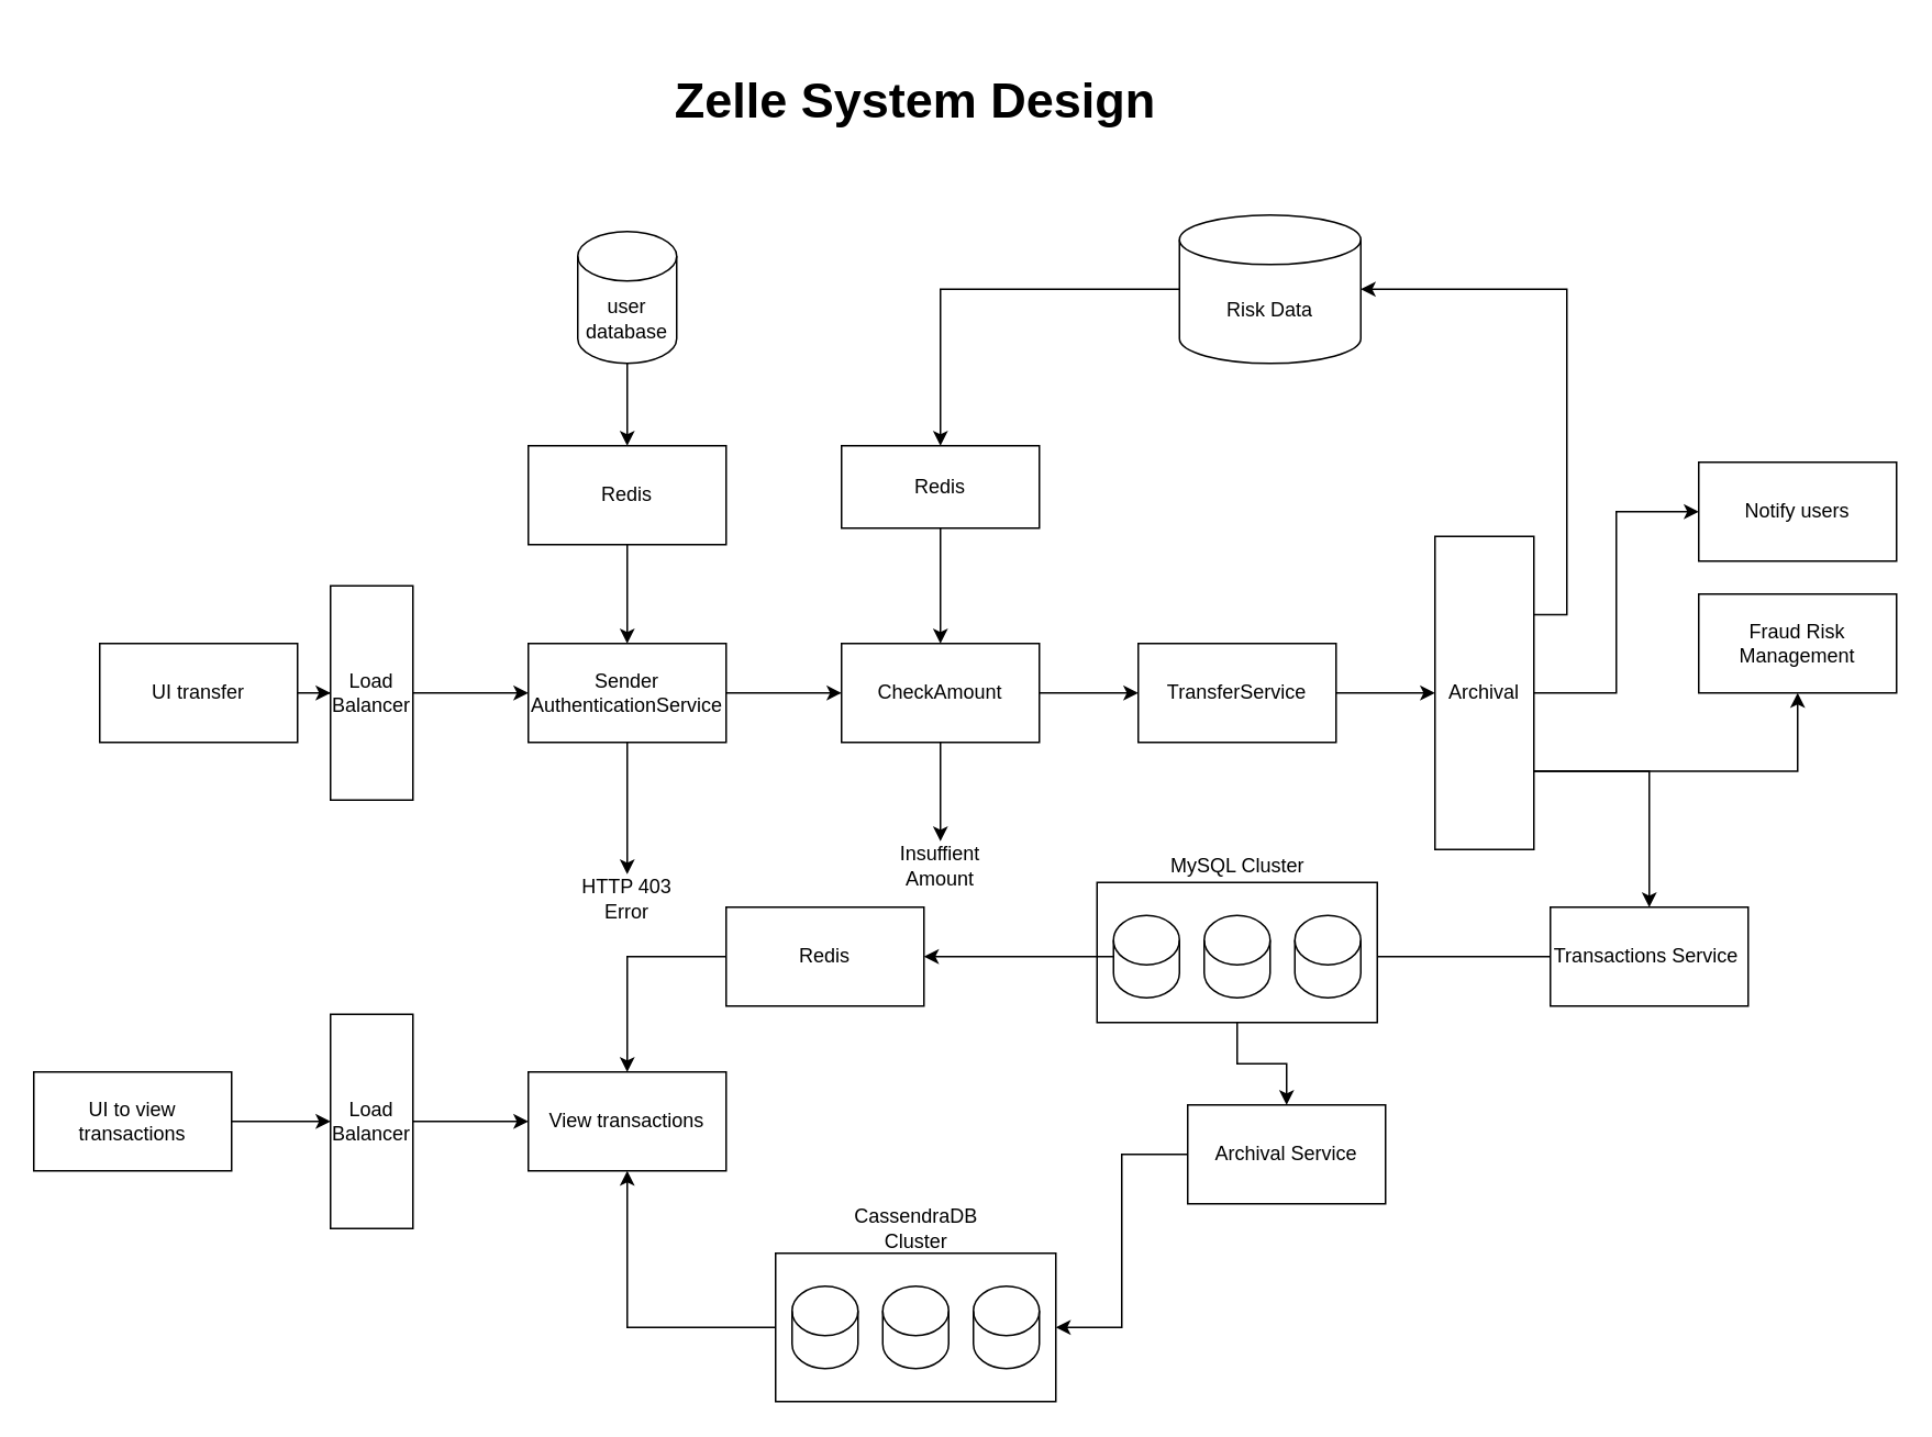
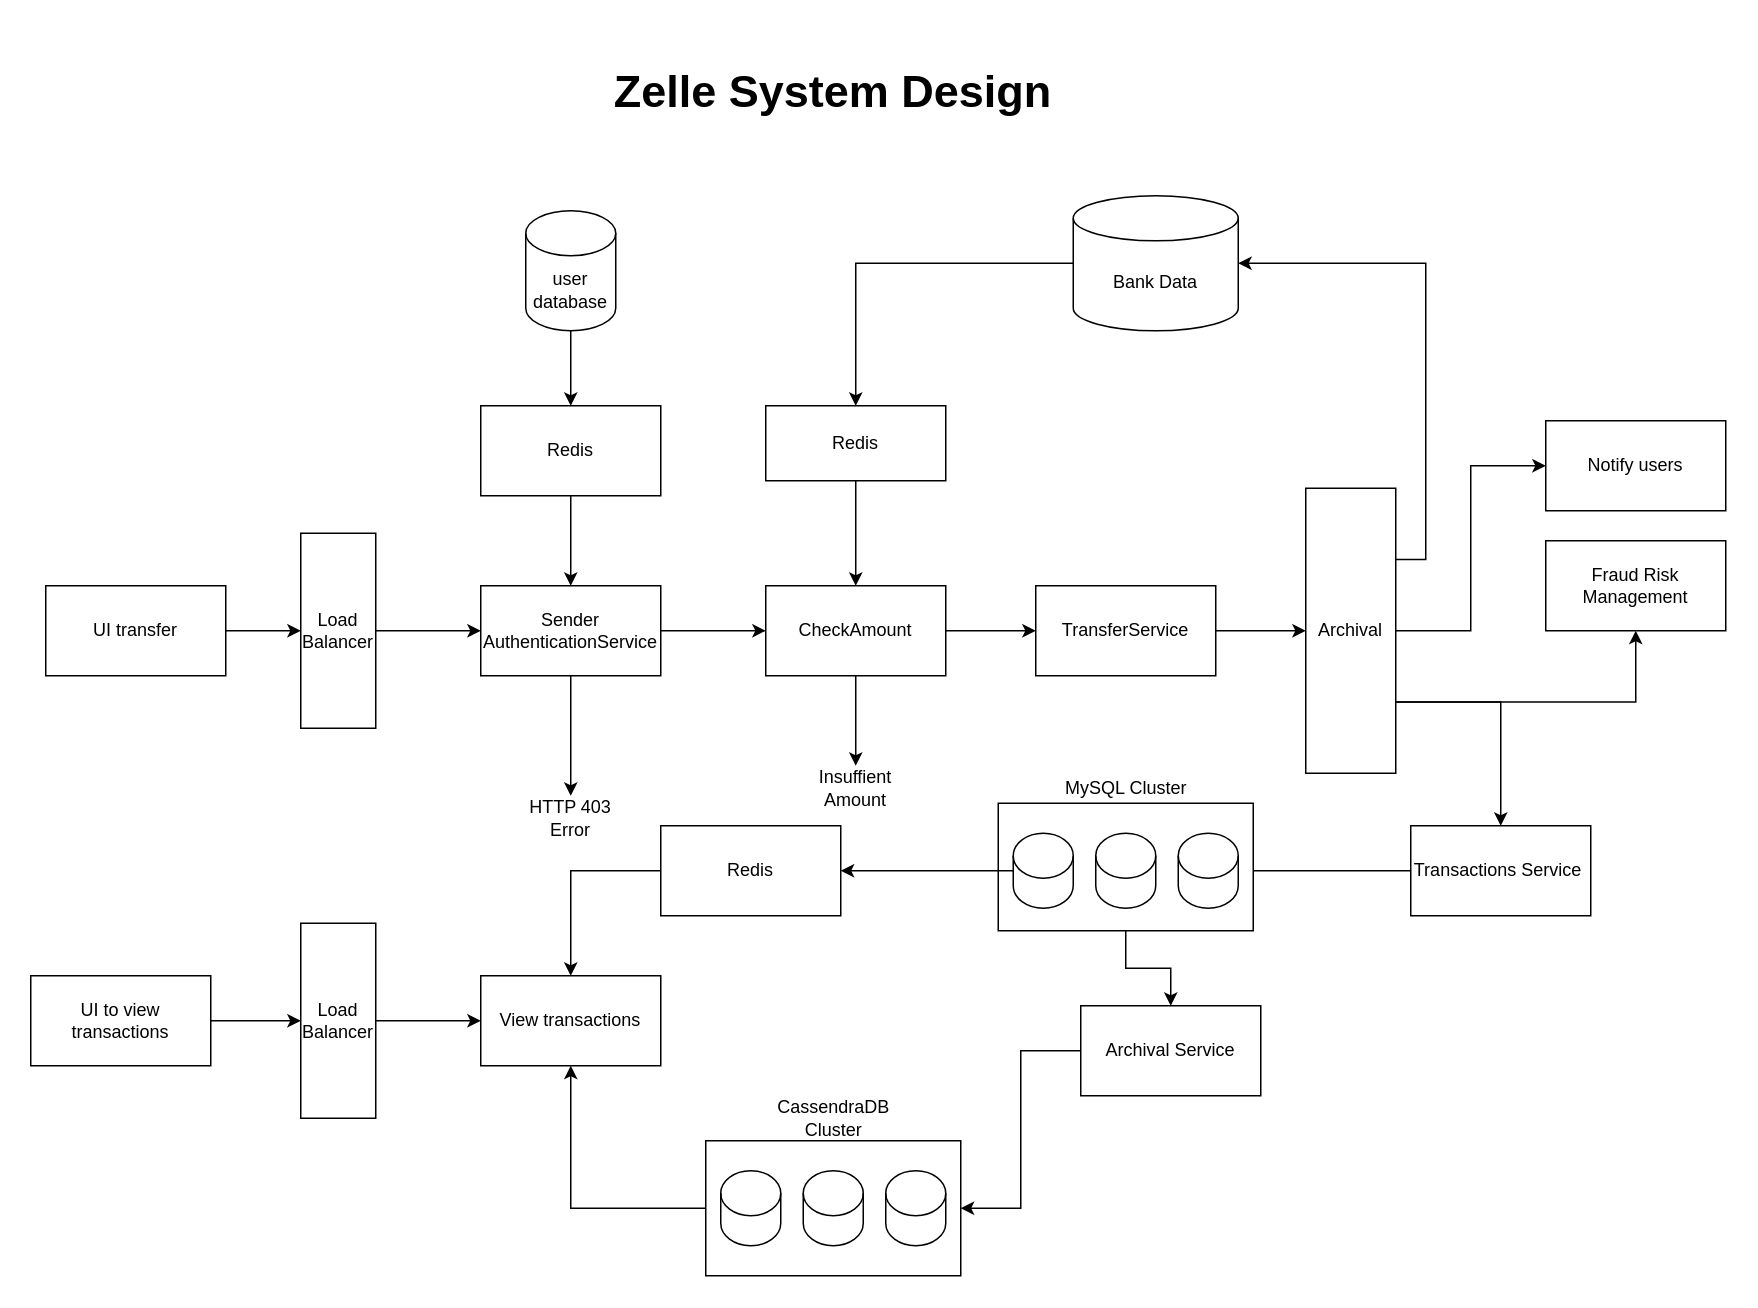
  <mxCell id="0" />
  <mxCell id="1" parent="0" />
  <mxCell id="2" style="edgeStyle=orthogonalEdgeStyle;rounded=0;orthogonalLoop=1;jettySize=auto;html=1;entryX=0;entryY=0.5;entryDx=0;entryDy=0;" edge="1" parent="1" source="3" target="52"><mxGeometry relative="1" as="geometry" /></mxCell>
- <mxCell id="3" value="UI transfer" style="rounded=0;whiteSpace=wrap;html=1;" vertex="1" parent="1"><mxGeometry x="60" y="390" width="120" height="60" as="geometry" /></mxCell>
+ <mxCell id="3" value="UI transfer" style="rounded=0;whiteSpace=wrap;html=1;" vertex="1" parent="1"><mxGeometry y="390" width="120" height="60" as="geometry" x="30" /></mxCell>
  <mxCell id="4" value="" style="edgeStyle=orthogonalEdgeStyle;rounded=0;orthogonalLoop=1;jettySize=auto;html=1;" edge="1" parent="1" source="5" target="54"><mxGeometry relative="1" as="geometry" /></mxCell>
  <mxCell id="5" value="UI to view transactions" style="rounded=0;whiteSpace=wrap;html=1;" vertex="1" parent="1"><mxGeometry x="20" y="650" width="120" height="60" as="geometry" /></mxCell>
  <mxCell id="6" style="edgeStyle=orthogonalEdgeStyle;rounded=0;orthogonalLoop=1;jettySize=auto;html=1;" edge="1" parent="1" source="8"><mxGeometry relative="1" as="geometry"><mxPoint x="510" y="420" as="targetPoint" /></mxGeometry></mxCell>
  <mxCell id="7" value="" style="edgeStyle=orthogonalEdgeStyle;rounded=0;orthogonalLoop=1;jettySize=auto;html=1;" edge="1" parent="1" source="8"><mxGeometry relative="1" as="geometry"><mxPoint x="380" y="530" as="targetPoint" /></mxGeometry></mxCell>
  <mxCell id="8" value="Sender&lt;div&gt;AuthenticationService&lt;/div&gt;" style="rounded=0;whiteSpace=wrap;html=1;" vertex="1" parent="1"><mxGeometry x="320" y="390" width="120" height="60" as="geometry" /></mxCell>
  <mxCell id="9" value="" style="edgeStyle=orthogonalEdgeStyle;rounded=0;orthogonalLoop=1;jettySize=auto;html=1;" edge="1" parent="1" source="10" target="12"><mxGeometry relative="1" as="geometry" /></mxCell>
  <mxCell id="10" value="user database" style="shape=cylinder3;whiteSpace=wrap;html=1;boundedLbl=1;backgroundOutline=1;size=15;" vertex="1" parent="1"><mxGeometry x="350" y="140" width="60" height="80" as="geometry" /></mxCell>
  <mxCell id="11" value="" style="edgeStyle=orthogonalEdgeStyle;rounded=0;orthogonalLoop=1;jettySize=auto;html=1;" edge="1" parent="1" source="12" target="8"><mxGeometry relative="1" as="geometry" /></mxCell>
  <mxCell id="12" value="Redis" style="rounded=0;whiteSpace=wrap;html=1;" vertex="1" parent="1"><mxGeometry x="320" y="270" width="120" height="60" as="geometry" /></mxCell>
  <mxCell id="13" value="HTTP 403 Error" style="text;html=1;align=center;verticalAlign=middle;whiteSpace=wrap;rounded=0;" vertex="1" parent="1"><mxGeometry x="340" y="530" width="80" height="30" as="geometry" /></mxCell>
  <mxCell id="14" style="edgeStyle=orthogonalEdgeStyle;rounded=0;orthogonalLoop=1;jettySize=auto;html=1;entryX=0;entryY=0.5;entryDx=0;entryDy=0;" edge="1" parent="1" source="16" target="27"><mxGeometry relative="1" as="geometry" /></mxCell>
  <mxCell id="15" value="" style="edgeStyle=orthogonalEdgeStyle;rounded=0;orthogonalLoop=1;jettySize=auto;html=1;" edge="1" parent="1" source="16" target="21"><mxGeometry relative="1" as="geometry" /></mxCell>
  <mxCell id="16" value="CheckAmount" style="rounded=0;whiteSpace=wrap;html=1;" vertex="1" parent="1"><mxGeometry x="510" y="390" width="120" height="60" as="geometry" /></mxCell>
  <mxCell id="17" value="" style="edgeStyle=orthogonalEdgeStyle;rounded=0;orthogonalLoop=1;jettySize=auto;html=1;" edge="1" parent="1" source="18" target="20"><mxGeometry relative="1" as="geometry" /></mxCell>
- <mxCell id="18" value="Risk Data" style="shape=cylinder3;whiteSpace=wrap;html=1;boundedLbl=1;backgroundOutline=1;size=15;" vertex="1" parent="1"><mxGeometry x="715" y="130" width="110" height="90" as="geometry" /></mxCell>
+ <mxCell id="18" value="Bank Data" style="shape=cylinder3;whiteSpace=wrap;html=1;boundedLbl=1;backgroundOutline=1;size=15;" vertex="1" parent="1"><mxGeometry x="715" y="130" width="110" height="90" as="geometry" /></mxCell>
  <mxCell id="19" style="edgeStyle=orthogonalEdgeStyle;rounded=0;orthogonalLoop=1;jettySize=auto;html=1;entryX=0.5;entryY=0;entryDx=0;entryDy=0;" edge="1" parent="1" source="20" target="16"><mxGeometry relative="1" as="geometry" /></mxCell>
  <mxCell id="20" value="Redis" style="rounded=0;whiteSpace=wrap;html=1;" vertex="1" parent="1"><mxGeometry x="510" y="270" width="120" height="50" as="geometry" /></mxCell>
  <mxCell id="21" value="Insuffient Amount" style="text;html=1;align=center;verticalAlign=middle;whiteSpace=wrap;rounded=0;" vertex="1" parent="1"><mxGeometry x="540" y="510" width="60" height="30" as="geometry" /></mxCell>
  <mxCell id="22" style="edgeStyle=orthogonalEdgeStyle;rounded=0;orthogonalLoop=1;jettySize=auto;html=1;exitX=1;exitY=0.5;exitDx=0;exitDy=0;" edge="1" parent="1" source="25" target="28"><mxGeometry relative="1" as="geometry"><mxPoint x="1020" y="420.143" as="targetPoint" /></mxGeometry></mxCell>
  <mxCell id="23" style="edgeStyle=orthogonalEdgeStyle;rounded=0;orthogonalLoop=1;jettySize=auto;html=1;exitX=1;exitY=0.75;exitDx=0;exitDy=0;entryX=0.5;entryY=1;entryDx=0;entryDy=0;" edge="1" parent="1" source="25" target="29"><mxGeometry relative="1" as="geometry" /></mxCell>
  <mxCell id="24" style="edgeStyle=orthogonalEdgeStyle;rounded=0;orthogonalLoop=1;jettySize=auto;html=1;exitX=1;exitY=0.75;exitDx=0;exitDy=0;" edge="1" parent="1" source="25" target="33"><mxGeometry relative="1" as="geometry"><mxPoint x="1060" y="580" as="targetPoint" /></mxGeometry></mxCell>
  <mxCell id="25" value="Archival" style="rounded=0;whiteSpace=wrap;html=1;" vertex="1" parent="1"><mxGeometry x="870" y="325" width="60" height="190" as="geometry" /></mxCell>
  <mxCell id="26" value="" style="edgeStyle=orthogonalEdgeStyle;rounded=0;orthogonalLoop=1;jettySize=auto;html=1;" edge="1" parent="1" source="27" target="25"><mxGeometry relative="1" as="geometry" /></mxCell>
  <mxCell id="27" value="TransferService" style="rounded=0;whiteSpace=wrap;html=1;" vertex="1" parent="1"><mxGeometry x="690" y="390" width="120" height="60" as="geometry" /></mxCell>
  <mxCell id="28" value="Notify users" style="rounded=0;whiteSpace=wrap;html=1;" vertex="1" parent="1"><mxGeometry x="1030" y="280.003" width="120" height="60" as="geometry" /></mxCell>
  <mxCell id="29" value="Fraud Risk Management" style="rounded=0;whiteSpace=wrap;html=1;" vertex="1" parent="1"><mxGeometry x="1030" y="360" width="120" height="60" as="geometry" /></mxCell>
  <mxCell id="30" value="View transactions" style="whiteSpace=wrap;html=1;rounded=0;" vertex="1" parent="1"><mxGeometry x="320" y="650" width="120" height="60" as="geometry" /></mxCell>
  <mxCell id="31" style="edgeStyle=orthogonalEdgeStyle;rounded=0;orthogonalLoop=1;jettySize=auto;html=1;exitX=1;exitY=0.25;exitDx=0;exitDy=0;entryX=1;entryY=0.5;entryDx=0;entryDy=0;entryPerimeter=0;" edge="1" parent="1" source="25" target="18"><mxGeometry relative="1" as="geometry" /></mxCell>
  <mxCell id="32" value="" style="edgeStyle=orthogonalEdgeStyle;rounded=0;orthogonalLoop=1;jettySize=auto;html=1;" edge="1" parent="1" source="33" target="38"><mxGeometry relative="1" as="geometry" /></mxCell>
  <mxCell id="33" value="Transactions Service&amp;nbsp;" style="rounded=0;whiteSpace=wrap;html=1;" vertex="1" parent="1"><mxGeometry x="940" y="550" width="120" height="60" as="geometry" /></mxCell>
  <mxCell id="34" style="edgeStyle=orthogonalEdgeStyle;rounded=0;orthogonalLoop=1;jettySize=auto;html=1;entryX=0.5;entryY=0;entryDx=0;entryDy=0;" edge="1" parent="1" source="35" target="44"><mxGeometry relative="1" as="geometry" /></mxCell>
  <mxCell id="35" value="" style="rounded=0;whiteSpace=wrap;html=1;" vertex="1" parent="1"><mxGeometry x="665" y="535" width="170" height="85" as="geometry" /></mxCell>
  <mxCell id="36" style="edgeStyle=orthogonalEdgeStyle;rounded=0;orthogonalLoop=1;jettySize=auto;html=1;entryX=1;entryY=0.5;entryDx=0;entryDy=0;" edge="1" parent="1" source="37" target="42"><mxGeometry relative="1" as="geometry" /></mxCell>
  <mxCell id="37" value="" style="shape=cylinder3;whiteSpace=wrap;html=1;boundedLbl=1;backgroundOutline=1;size=15;" vertex="1" parent="1"><mxGeometry x="675" y="555" width="40" height="50" as="geometry" /></mxCell>
  <mxCell id="38" value="" style="shape=cylinder3;whiteSpace=wrap;html=1;boundedLbl=1;backgroundOutline=1;size=15;" vertex="1" parent="1"><mxGeometry x="730" y="555" width="40" height="50" as="geometry" /></mxCell>
  <mxCell id="39" value="" style="shape=cylinder3;whiteSpace=wrap;html=1;boundedLbl=1;backgroundOutline=1;size=15;" vertex="1" parent="1"><mxGeometry x="785" y="555" width="40" height="50" as="geometry" /></mxCell>
  <mxCell id="40" value="MySQL Cluster" style="text;html=1;align=center;verticalAlign=middle;whiteSpace=wrap;rounded=0;" vertex="1" parent="1"><mxGeometry x="697.5" y="510" width="105" height="30" as="geometry" /></mxCell>
  <mxCell id="41" style="edgeStyle=orthogonalEdgeStyle;rounded=0;orthogonalLoop=1;jettySize=auto;html=1;exitX=0;exitY=0.5;exitDx=0;exitDy=0;entryX=0.5;entryY=0;entryDx=0;entryDy=0;" edge="1" parent="1" source="42" target="30"><mxGeometry relative="1" as="geometry" /></mxCell>
  <mxCell id="42" value="Redis" style="rounded=0;whiteSpace=wrap;html=1;" vertex="1" parent="1"><mxGeometry x="440" y="550" width="120" height="60" as="geometry" /></mxCell>
  <mxCell id="43" style="edgeStyle=orthogonalEdgeStyle;rounded=0;orthogonalLoop=1;jettySize=auto;html=1;entryX=1;entryY=0.5;entryDx=0;entryDy=0;" edge="1" parent="1" source="44" target="46"><mxGeometry relative="1" as="geometry" /></mxCell>
  <mxCell id="44" value="Archival Service" style="rounded=0;whiteSpace=wrap;html=1;" vertex="1" parent="1"><mxGeometry x="720" y="670" width="120" height="60" as="geometry" /></mxCell>
  <mxCell id="45" style="edgeStyle=orthogonalEdgeStyle;rounded=0;orthogonalLoop=1;jettySize=auto;html=1;entryX=0.5;entryY=1;entryDx=0;entryDy=0;" edge="1" parent="1" source="46" target="30"><mxGeometry relative="1" as="geometry" /></mxCell>
  <mxCell id="46" value="" style="rounded=0;whiteSpace=wrap;html=1;" vertex="1" parent="1"><mxGeometry x="470" y="760" width="170" height="90" as="geometry" /></mxCell>
  <mxCell id="47" value="" style="shape=cylinder3;whiteSpace=wrap;html=1;boundedLbl=1;backgroundOutline=1;size=15;" vertex="1" parent="1"><mxGeometry x="480" y="780" width="40" height="50" as="geometry" /></mxCell>
  <mxCell id="48" value="" style="shape=cylinder3;whiteSpace=wrap;html=1;boundedLbl=1;backgroundOutline=1;size=15;" vertex="1" parent="1"><mxGeometry x="535" y="780" width="40" height="50" as="geometry" /></mxCell>
  <mxCell id="49" value="" style="shape=cylinder3;whiteSpace=wrap;html=1;boundedLbl=1;backgroundOutline=1;size=15;" vertex="1" parent="1"><mxGeometry x="590" y="780" width="40" height="50" as="geometry" /></mxCell>
  <mxCell id="50" value="CassendraDB Cluster" style="text;html=1;align=center;verticalAlign=middle;whiteSpace=wrap;rounded=0;" vertex="1" parent="1"><mxGeometry x="502.5" y="730" width="105" height="30" as="geometry" /></mxCell>
  <mxCell id="51" style="edgeStyle=orthogonalEdgeStyle;rounded=0;orthogonalLoop=1;jettySize=auto;html=1;entryX=0;entryY=0.5;entryDx=0;entryDy=0;" edge="1" parent="1" source="52" target="8"><mxGeometry relative="1" as="geometry" /></mxCell>
  <mxCell id="52" value="Load Balancer" style="rounded=0;whiteSpace=wrap;html=1;" vertex="1" parent="1"><mxGeometry x="200" y="355" width="50" height="130" as="geometry" /></mxCell>
  <mxCell id="53" style="edgeStyle=orthogonalEdgeStyle;rounded=0;orthogonalLoop=1;jettySize=auto;html=1;entryX=0;entryY=0.5;entryDx=0;entryDy=0;" edge="1" parent="1" source="54" target="30"><mxGeometry relative="1" as="geometry" /></mxCell>
  <mxCell id="54" value="Load Balancer" style="rounded=0;whiteSpace=wrap;html=1;" vertex="1" parent="1"><mxGeometry x="200" y="615" width="50" height="130" as="geometry" /></mxCell>
  <mxCell id="55" value="Zelle System Design" style="text;html=1;align=center;verticalAlign=middle;whiteSpace=wrap;rounded=0;fillColor=none;fontStyle=1;labelBackgroundColor=none;textShadow=0;labelBorderColor=none;fontSize=30;" vertex="1" parent="1"><mxGeometry x="390" y="20" width="330" height="80" as="geometry" /></mxCell>
